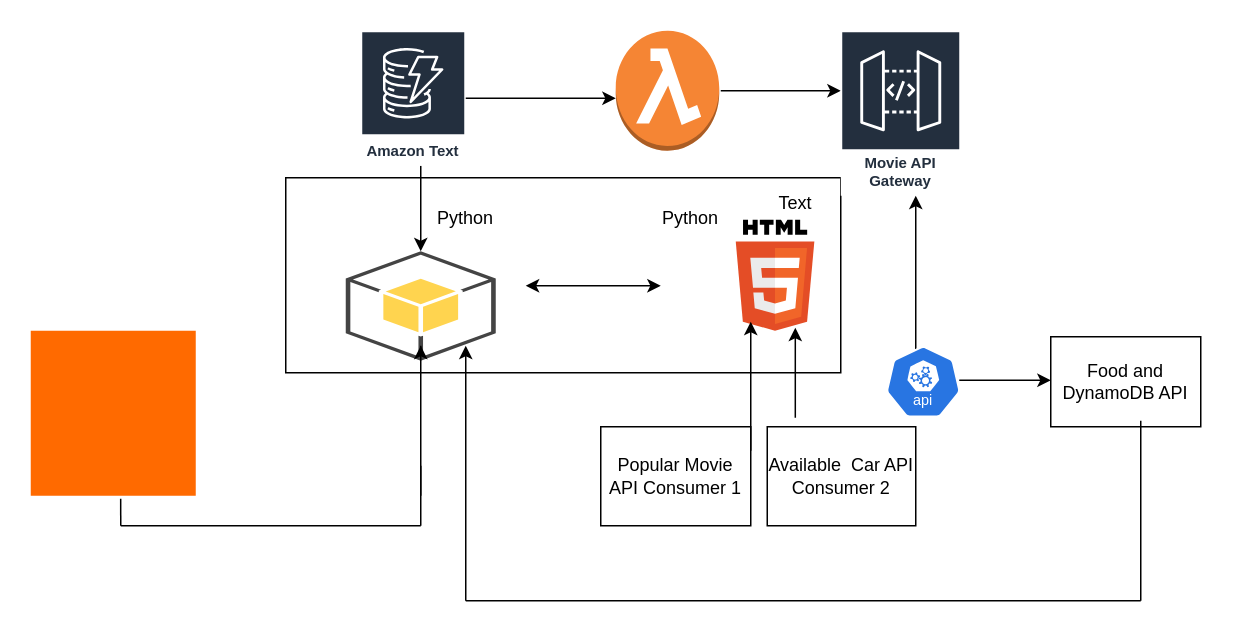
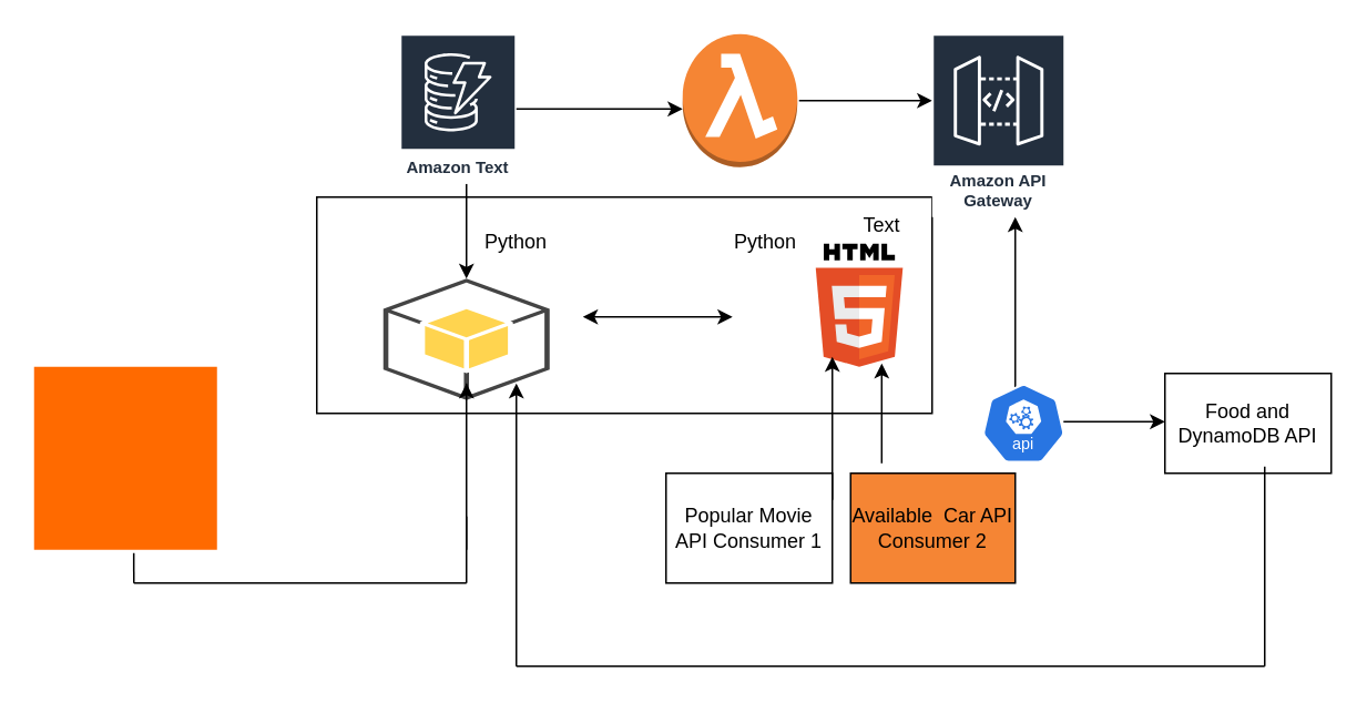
  <mxCell id="0" />
  <mxCell id="1" parent="0" />
  <mxCell id="2" value="" style="points=[];aspect=fixed;html=1;align=center;shadow=0;dashed=0;fillColor=#FF6A00;strokeColor=none;shape=mxgraph.alibaba_cloud.user;" parent="1" vertex="1"><mxGeometry x="20" y="220" width="110" height="110" as="geometry" /></mxCell>
  <mxCell id="3" value="" style="rounded=0;whiteSpace=wrap;html=1;" parent="1" vertex="1"><mxGeometry x="190" y="118" width="370" height="130" as="geometry" /></mxCell>
  <mxCell id="4" value="" style="outlineConnect=0;dashed=0;verticalLabelPosition=bottom;verticalAlign=top;align=center;html=1;shape=mxgraph.aws3.android;fillColor=#FFD44F;gradientColor=none;" parent="1" vertex="1"><mxGeometry x="230" y="167" width="100" height="73" as="geometry" /></mxCell>
  <mxCell id="5" value="" style="endArrow=classic;html=1;rounded=0;" edge="1" parent="1" target="4"><mxGeometry width="50" height="50" relative="1" as="geometry"><mxPoint x="230" y="212" as="sourcePoint" /><mxPoint x="110" y="160" as="targetPoint" /></mxGeometry></mxCell>
  <mxCell id="6" value="" style="endArrow=classic;html=1;rounded=0;" edge="1" parent="1"><mxGeometry width="50" height="50" relative="1" as="geometry"><mxPoint x="280" y="330" as="sourcePoint" /><mxPoint x="280" y="230" as="targetPoint" /><Array as="points"><mxPoint x="280" y="230" /><mxPoint x="280" y="240" /></Array></mxGeometry></mxCell>
  <mxCell id="7" value="" style="endArrow=none;html=1;rounded=0;" edge="1" parent="1"><mxGeometry width="50" height="50" relative="1" as="geometry"><mxPoint x="80" y="350" as="sourcePoint" /><mxPoint x="280" y="350" as="targetPoint" /></mxGeometry></mxCell>
  <mxCell id="8" value="" style="endArrow=none;html=1;rounded=0;" edge="1" parent="1"><mxGeometry width="50" height="50" relative="1" as="geometry"><mxPoint x="280" y="350" as="sourcePoint" /><mxPoint x="280" y="310" as="targetPoint" /></mxGeometry></mxCell>
  <mxCell id="9" value="" style="endArrow=none;html=1;rounded=0;exitX=0.545;exitY=1.018;exitDx=0;exitDy=0;exitPerimeter=0;" edge="1" parent="1" source="2"><mxGeometry width="50" height="50" relative="1" as="geometry"><mxPoint x="500" y="340" as="sourcePoint" /><mxPoint x="80" y="350" as="targetPoint" /></mxGeometry></mxCell>
  <mxCell id="10" value="Python" style="text;html=1;align=center;verticalAlign=middle;whiteSpace=wrap;rounded=0;" vertex="1" parent="1"><mxGeometry x="290" y="130" width="40" height="30" as="geometry" /></mxCell>
  <mxCell id="11" value="" style="endArrow=classic;startArrow=classic;html=1;rounded=0;" edge="1" parent="1"><mxGeometry width="50" height="50" relative="1" as="geometry"><mxPoint x="440" y="190" as="sourcePoint" /><mxPoint x="350" y="190" as="targetPoint" /><Array as="points"><mxPoint x="430" y="190" /></Array></mxGeometry></mxCell>
  <mxCell id="12" value="" style="dashed=0;outlineConnect=0;html=1;align=center;labelPosition=center;verticalLabelPosition=bottom;verticalAlign=top;shape=mxgraph.weblogos.html5" vertex="1" parent="1"><mxGeometry x="490" y="146" width="52.4" height="74" as="geometry" /></mxCell>
  <mxCell id="13" value="" style="endArrow=classic;html=1;rounded=0;" edge="1" parent="1" target="4"><mxGeometry width="50" height="50" relative="1" as="geometry"><mxPoint x="280" y="110" as="sourcePoint" /><mxPoint x="560" y="170" as="targetPoint" /></mxGeometry></mxCell>
  <mxCell id="14" value="Python" style="text;html=1;align=center;verticalAlign=middle;whiteSpace=wrap;rounded=0;" vertex="1" parent="1"><mxGeometry x="410" y="130" width="100" height="30" as="geometry" /></mxCell>
  <mxCell id="15" value="Amazon Text" style="sketch=0;outlineConnect=0;fontColor=#232F3E;gradientColor=none;strokeColor=#ffffff;fillColor=#232F3E;dashed=0;verticalLabelPosition=middle;verticalAlign=bottom;align=center;html=1;whiteSpace=wrap;fontSize=10;fontStyle=1;spacing=3;shape=mxgraph.aws4.productIcon;prIcon=mxgraph.aws4.dynamodb;" vertex="1" parent="1"><mxGeometry x="240" y="20" width="70" height="90" as="geometry" /></mxCell>
  <mxCell id="16" value="" style="endArrow=classic;html=1;rounded=0;" edge="1" parent="1" source="15"><mxGeometry width="50" height="50" relative="1" as="geometry"><mxPoint x="510" y="230" as="sourcePoint" /><mxPoint x="410" y="65" as="targetPoint" /></mxGeometry></mxCell>
  <mxCell id="17" value="" style="outlineConnect=0;dashed=0;verticalLabelPosition=bottom;verticalAlign=top;align=center;html=1;shape=mxgraph.aws3.lambda_function;fillColor=#F58534;gradientColor=none;" vertex="1" parent="1"><mxGeometry x="410" y="20" width="69" height="80" as="geometry" /></mxCell>
  <mxCell id="18" value="" style="endArrow=classic;html=1;rounded=0;" edge="1" parent="1"><mxGeometry width="50" height="50" relative="1" as="geometry"><mxPoint x="480" y="60" as="sourcePoint" /><mxPoint x="560" y="60" as="targetPoint" /></mxGeometry></mxCell>
- <mxCell id="19" value="Movie API Gateway" style="sketch=0;outlineConnect=0;fontColor=#232F3E;gradientColor=none;strokeColor=#ffffff;fillColor=#232F3E;dashed=0;verticalLabelPosition=middle;verticalAlign=bottom;align=center;html=1;whiteSpace=wrap;fontSize=10;fontStyle=1;spacing=3;shape=mxgraph.aws4.productIcon;prIcon=mxgraph.aws4.api_gateway;" vertex="1" parent="1"><mxGeometry x="560" y="20" width="80" height="110" as="geometry" /></mxCell>
+ <mxCell id="19" value="Amazon API Gateway" style="sketch=0;outlineConnect=0;fontColor=#232F3E;gradientColor=none;strokeColor=#ffffff;fillColor=#232F3E;dashed=0;verticalLabelPosition=middle;verticalAlign=bottom;align=center;html=1;whiteSpace=wrap;fontSize=10;fontStyle=1;spacing=3;shape=mxgraph.aws4.productIcon;prIcon=mxgraph.aws4.api_gateway;" vertex="1" parent="1"><mxGeometry x="560" y="20" width="80" height="110" as="geometry" /></mxCell>
  <mxCell id="20" value="" style="endArrow=classic;html=1;rounded=0;entryX=0.625;entryY=1;entryDx=0;entryDy=0;entryPerimeter=0;" edge="1" parent="1" target="19"><mxGeometry width="50" height="50" relative="1" as="geometry"><mxPoint x="610" y="190" as="sourcePoint" /><mxPoint x="610" y="140" as="targetPoint" /><Array as="points"><mxPoint x="610" y="240" /></Array></mxGeometry></mxCell>
  <mxCell id="21" value="" style="aspect=fixed;sketch=0;html=1;dashed=0;whitespace=wrap;verticalLabelPosition=bottom;verticalAlign=top;fillColor=#2875E2;strokeColor=#ffffff;points=[[0.005,0.63,0],[0.1,0.2,0],[0.9,0.2,0],[0.5,0,0],[0.995,0.63,0],[0.72,0.99,0],[0.5,1,0],[0.28,0.99,0]];shape=mxgraph.kubernetes.icon2;kubernetesLabel=1;prIcon=api" vertex="1" parent="1"><mxGeometry x="590" y="230" width="50" height="48" as="geometry" /></mxCell>
  <mxCell id="22" value="" style="endArrow=classic;html=1;rounded=0;" edge="1" parent="1"><mxGeometry width="50" height="50" relative="1" as="geometry"><mxPoint x="310" y="400" as="sourcePoint" /><mxPoint x="310" y="230" as="targetPoint" /><Array as="points"><mxPoint x="310" y="230" /></Array></mxGeometry></mxCell>
  <mxCell id="23" value="" style="endArrow=classic;html=1;rounded=0;exitX=0.98;exitY=0.479;exitDx=0;exitDy=0;exitPerimeter=0;" edge="1" parent="1" source="21"><mxGeometry width="50" height="50" relative="1" as="geometry"><mxPoint x="510" y="160" as="sourcePoint" /><mxPoint x="700" y="253" as="targetPoint" /></mxGeometry></mxCell>
  <mxCell id="24" value="Text" style="text;html=1;align=center;verticalAlign=middle;whiteSpace=wrap;rounded=0;" vertex="1" parent="1"><mxGeometry x="500" y="120" width="60" height="30" as="geometry" /></mxCell>
  <mxCell id="25" value="Food and DynamoDB API" style="rounded=0;whiteSpace=wrap;html=1;" vertex="1" parent="1"><mxGeometry x="700" y="224" width="100" height="60" as="geometry" /></mxCell>
  <mxCell id="26" value="Popular Movie API Consumer 1" style="rounded=0;whiteSpace=wrap;html=1;" vertex="1" parent="1"><mxGeometry x="400" y="284" width="100" height="66" as="geometry" /></mxCell>
- <mxCell id="27" value="Available&amp;nbsp; Car API Consumer 2" style="rounded=0;whiteSpace=wrap;html=1;" vertex="1" parent="1"><mxGeometry x="511" y="284" width="99" height="66" as="geometry" /></mxCell>
+ <mxCell id="27" value="Available&amp;nbsp; Car API Consumer 2" style="rounded=0;whiteSpace=wrap;html=1;fillColor=#f58534;" vertex="1" parent="1"><mxGeometry x="511" y="284" width="99" height="66" as="geometry" /></mxCell>
  <mxCell id="28" value="" style="endArrow=classic;html=1;rounded=0;" edge="1" parent="1"><mxGeometry width="50" height="50" relative="1" as="geometry"><mxPoint x="500" y="300" as="sourcePoint" /><mxPoint x="500" y="214" as="targetPoint" /></mxGeometry></mxCell>
  <mxCell id="29" value="" style="endArrow=none;html=1;rounded=0;exitX=1;exitY=0.25;exitDx=0;exitDy=0;" edge="1" parent="1" source="26"><mxGeometry width="50" height="50" relative="1" as="geometry"><mxPoint x="510" y="160" as="sourcePoint" /><mxPoint x="500" y="300" as="targetPoint" /></mxGeometry></mxCell>
  <mxCell id="30" value="" style="endArrow=classic;html=1;rounded=0;" edge="1" parent="1"><mxGeometry width="50" height="50" relative="1" as="geometry"><mxPoint x="529.7" y="278" as="sourcePoint" /><mxPoint x="529.7" y="218" as="targetPoint" /><Array as="points"><mxPoint x="529.7" y="218" /></Array></mxGeometry></mxCell>
  <mxCell id="31" value="" style="endArrow=none;html=1;rounded=0;" edge="1" parent="1"><mxGeometry width="50" height="50" relative="1" as="geometry"><mxPoint x="310" y="400" as="sourcePoint" /><mxPoint x="760" y="400" as="targetPoint" /></mxGeometry></mxCell>
  <mxCell id="32" value="" style="endArrow=none;html=1;rounded=0;" edge="1" parent="1"><mxGeometry width="50" height="50" relative="1" as="geometry"><mxPoint x="760" y="400" as="sourcePoint" /><mxPoint x="760" y="280" as="targetPoint" /></mxGeometry></mxCell>
